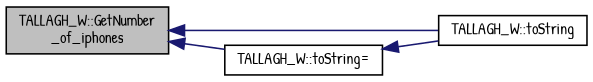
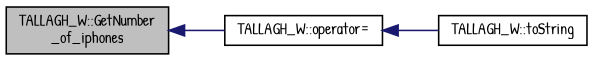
  digraph {
    fontname="Patrick Hand"
    rankdir=LR
    node [color=black fillcolor=white fontname="Patrick Hand" fontsize=10 shape=record style=filled]
    edge [color=midnightblue dir=back fontname="Patrick Hand" fontsize=10 labelfontname=Helvetica labelfontsize=10 style=solid]
    n1 [fillcolor=grey75 fontcolor=black height=0.2 label="TALLAGH_W::GetNumber\l_of_iphones" width=0.4]
    n2 [height=0.2 label="TALLAGH_W::toString" width=0.4]
-   n3 [height=0.2 label="TALLAGH_W::toString=" width=0.4]
-   n1 -> n2
+   n3 [height=0.2 label="TALLAGH_W::operator=" width=0.4]
    n1 -> n3
    n3 -> n2
  }
